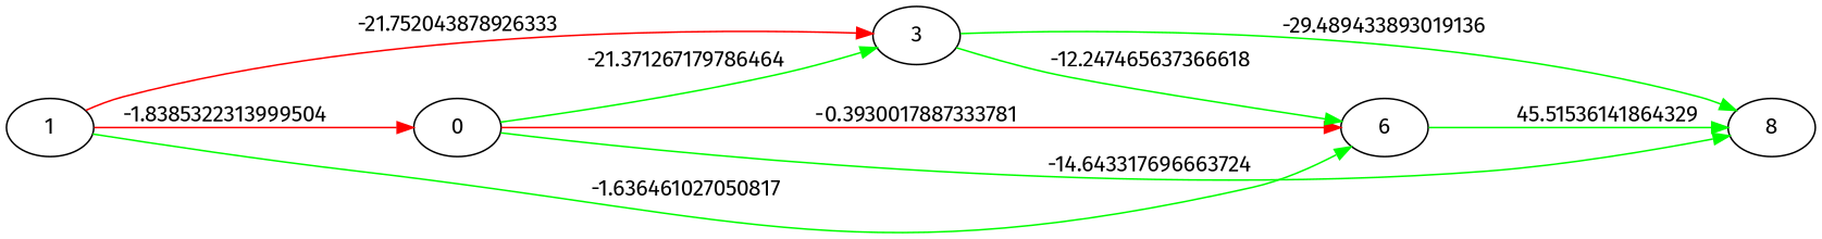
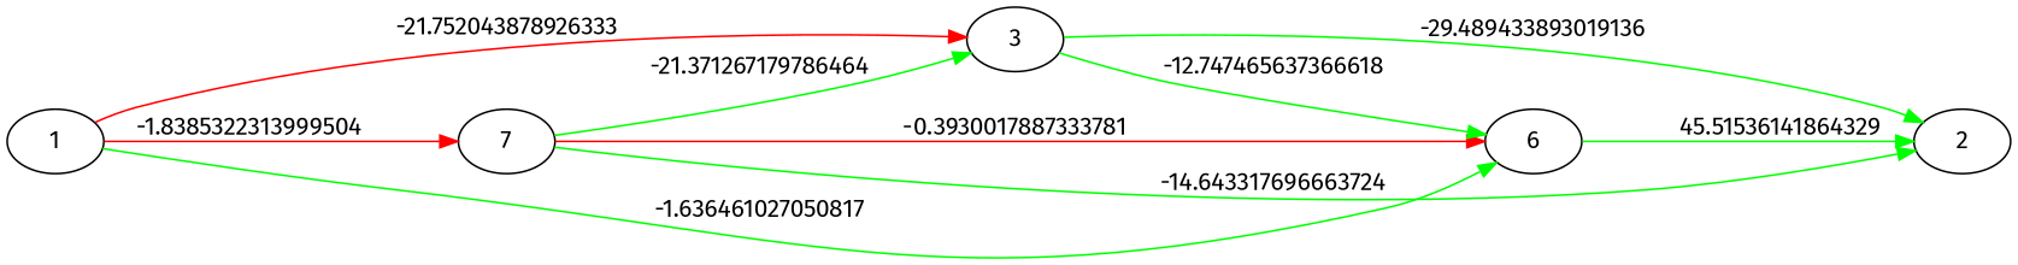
  digraph {
    fontname="Fira Sans"
    rankdir=LR
    node [fontname="Fira Sans"]
    edge [color=green fontname="Fira Sans"]
-   n1 [label=0]
-   n2 [label=8]
+   n1 [label=7]
+   n2 [label=2]
    n3 [label=3]
    n4 [label=6]
    n5 [label=1]
    n1 -> n2 [label=-14.643317696663724]
    n1 -> n3 [label=-21.371267179786464]
    n1 -> n4 [color=red label=-0.3930017887333781]
    n3 -> n2 [label=-29.489433893019136]
-   n3 -> n4 [label=-12.247465637366618]
+   n3 -> n4 [label=-12.747465637366618]
    n4 -> n2 [label=45.51536141864329]
    n5 -> n1 [color=red label=-1.8385322313999504]
    n5 -> n3 [color=red label=-21.752043878926333]
    n5 -> n4 [label=-1.636461027050817]
  }
